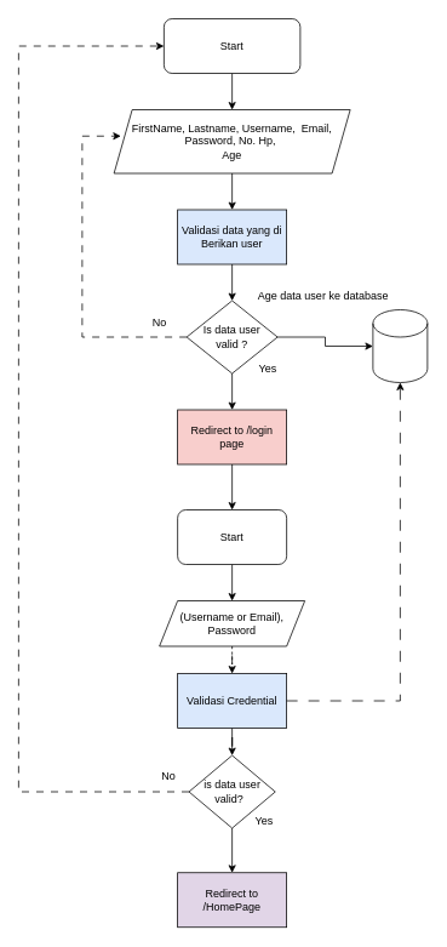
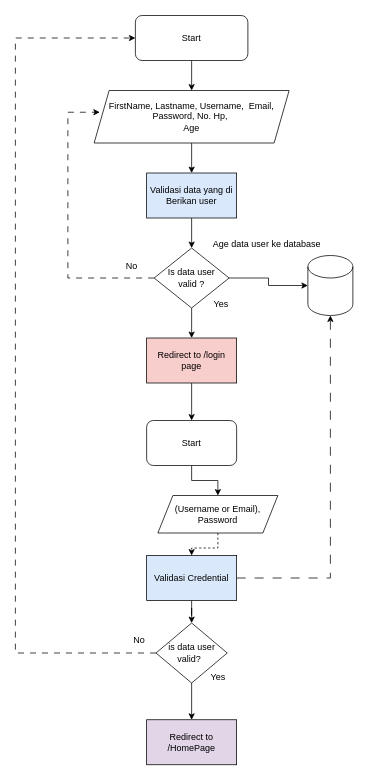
  <mxCell id="0" />
  <mxCell id="1" parent="0" />
  <mxCell id="2" style="edgeStyle=orthogonalEdgeStyle;rounded=0;orthogonalLoop=1;jettySize=auto;html=1;entryX=0.5;entryY=0;entryDx=0;entryDy=0;" edge="1" parent="1" source="3" target="5"><mxGeometry relative="1" as="geometry" /></mxCell>
  <mxCell id="3" value="Start" style="rounded=1;whiteSpace=wrap;html=1;" vertex="1" parent="1"><mxGeometry x="180" y="20" width="150" height="60" as="geometry" /></mxCell>
  <mxCell id="4" style="edgeStyle=orthogonalEdgeStyle;rounded=0;orthogonalLoop=1;jettySize=auto;html=1;entryX=0.5;entryY=0;entryDx=0;entryDy=0;" edge="1" parent="1" source="5" target="7"><mxGeometry relative="1" as="geometry" /></mxCell>
  <mxCell id="5" value="FirstName, Lastname, Username,&amp;nbsp; Email, Password, No. Hp,&amp;nbsp;&lt;br&gt;Age" style="shape=parallelogram;perimeter=parallelogramPerimeter;whiteSpace=wrap;html=1;fixedSize=1;" vertex="1" parent="1"><mxGeometry x="125" y="120" width="260" height="70" as="geometry" /></mxCell>
  <mxCell id="6" style="edgeStyle=orthogonalEdgeStyle;rounded=0;orthogonalLoop=1;jettySize=auto;html=1;entryX=0.5;entryY=0;entryDx=0;entryDy=0;" edge="1" parent="1" source="7" target="10"><mxGeometry relative="1" as="geometry" /></mxCell>
  <mxCell id="7" value="Validasi data yang di Berikan user" style="rounded=0;whiteSpace=wrap;html=1;fillColor=#dae8fc;" vertex="1" parent="1"><mxGeometry x="195" y="230" width="120" height="60" as="geometry" /></mxCell>
  <mxCell id="8" value="" style="shape=cylinder3;whiteSpace=wrap;html=1;boundedLbl=1;backgroundOutline=1;size=15;" vertex="1" parent="1"><mxGeometry x="410" y="340" width="60" height="80" as="geometry" /></mxCell>
  <mxCell id="9" style="edgeStyle=orthogonalEdgeStyle;rounded=0;orthogonalLoop=1;jettySize=auto;html=1;entryX=0.5;entryY=0;entryDx=0;entryDy=0;" edge="1" parent="1" source="10" target="16"><mxGeometry relative="1" as="geometry" /></mxCell>
  <mxCell id="10" value="Is data user&lt;br&gt;&amp;nbsp;valid ?&amp;nbsp;" style="rhombus;whiteSpace=wrap;html=1;" vertex="1" parent="1"><mxGeometry x="205" y="330" width="100" height="80" as="geometry" /></mxCell>
  <mxCell id="11" style="edgeStyle=orthogonalEdgeStyle;rounded=0;orthogonalLoop=1;jettySize=auto;html=1;entryX=0;entryY=0.5;entryDx=0;entryDy=0;entryPerimeter=0;" edge="1" parent="1" source="10" target="8"><mxGeometry relative="1" as="geometry" /></mxCell>
  <mxCell id="12" value="Yes" style="text;html=1;align=center;verticalAlign=middle;resizable=0;points=[];autosize=1;strokeColor=none;fillColor=none;" vertex="1" parent="1"><mxGeometry x="274" y="390" width="40" height="30" as="geometry" /></mxCell>
  <mxCell id="13" style="edgeStyle=elbowEdgeStyle;rounded=0;orthogonalLoop=1;jettySize=auto;html=1;entryX=0.029;entryY=0.414;entryDx=0;entryDy=0;entryPerimeter=0;dashed=1;dashPattern=8 8;" edge="1" parent="1" source="10" target="5"><mxGeometry relative="1" as="geometry"><Array as="points"><mxPoint x="90" y="270" /></Array></mxGeometry></mxCell>
  <mxCell id="14" value="No" style="text;html=1;align=center;verticalAlign=middle;resizable=0;points=[];autosize=1;strokeColor=none;fillColor=none;" vertex="1" parent="1"><mxGeometry x="155" y="340" width="40" height="30" as="geometry" /></mxCell>
  <mxCell id="15" style="edgeStyle=orthogonalEdgeStyle;rounded=0;orthogonalLoop=1;jettySize=auto;html=1;" edge="1" parent="1" source="16" target="19"><mxGeometry relative="1" as="geometry" /></mxCell>
  <mxCell id="16" value="Redirect to /login page" style="rounded=0;whiteSpace=wrap;html=1;fillColor=#f8cecc;" vertex="1" parent="1"><mxGeometry x="195" y="450" width="120" height="60" as="geometry" /></mxCell>
  <mxCell id="17" value="Age data user ke database" style="text;html=1;align=center;verticalAlign=middle;resizable=0;points=[];autosize=1;strokeColor=none;fillColor=none;" vertex="1" parent="1"><mxGeometry x="270" y="310" width="170" height="30" as="geometry" /></mxCell>
  <mxCell id="18" style="edgeStyle=orthogonalEdgeStyle;rounded=0;orthogonalLoop=1;jettySize=auto;html=1;entryX=0.5;entryY=0;entryDx=0;entryDy=0;" edge="1" parent="1" source="19" target="21"><mxGeometry relative="1" as="geometry" /></mxCell>
  <mxCell id="19" value="Start" style="rounded=1;whiteSpace=wrap;html=1;" vertex="1" parent="1"><mxGeometry x="195" y="560" width="120" height="60" as="geometry" /></mxCell>
  <mxCell id="20" style="edgeStyle=orthogonalEdgeStyle;rounded=0;orthogonalLoop=1;jettySize=auto;html=1;dashed=1;" edge="1" parent="1" source="21" target="23"><mxGeometry relative="1" as="geometry" /></mxCell>
- <mxCell id="21" value="(Username or Email), Password" style="shape=parallelogram;perimeter=parallelogramPerimeter;whiteSpace=wrap;html=1;fixedSize=1;" vertex="1" parent="1"><mxGeometry x="175" y="660" width="160" height="50" as="geometry" /></mxCell>
+ <mxCell id="21" value="(Username or Email), Password" style="shape=parallelogram;perimeter=parallelogramPerimeter;whiteSpace=wrap;html=1;fixedSize=1;" vertex="1" parent="1"><mxGeometry x="210" y="660" width="160" height="50" as="geometry" /></mxCell>
  <mxCell id="22" style="edgeStyle=orthogonalEdgeStyle;rounded=0;orthogonalLoop=1;jettySize=auto;html=1;" edge="1" parent="1" source="23" target="27"><mxGeometry relative="1" as="geometry" /></mxCell>
  <mxCell id="23" value="Validasi Credential" style="rounded=0;whiteSpace=wrap;html=1;fillColor=#dae8fc;" vertex="1" parent="1"><mxGeometry x="195" y="740" width="120" height="60" as="geometry" /></mxCell>
  <mxCell id="24" style="edgeStyle=orthogonalEdgeStyle;rounded=0;orthogonalLoop=1;jettySize=auto;html=1;entryX=0.5;entryY=1;entryDx=0;entryDy=0;entryPerimeter=0;dashed=1;dashPattern=12 12;" edge="1" parent="1" source="23" target="8"><mxGeometry relative="1" as="geometry" /></mxCell>
  <mxCell id="25" style="edgeStyle=elbowEdgeStyle;rounded=0;orthogonalLoop=1;jettySize=auto;html=1;entryX=0;entryY=0.5;entryDx=0;entryDy=0;dashed=1;dashPattern=8 8;" edge="1" parent="1" source="27" target="3"><mxGeometry relative="1" as="geometry"><Array as="points"><mxPoint x="20" y="470" /></Array></mxGeometry></mxCell>
  <mxCell id="26" style="edgeStyle=orthogonalEdgeStyle;rounded=0;orthogonalLoop=1;jettySize=auto;html=1;" edge="1" parent="1" source="27" target="29"><mxGeometry relative="1" as="geometry" /></mxCell>
  <mxCell id="27" value="is data user valid?&amp;nbsp;&amp;nbsp;" style="rhombus;whiteSpace=wrap;html=1;" vertex="1" parent="1"><mxGeometry x="207.5" y="830" width="95" height="80" as="geometry" /></mxCell>
  <mxCell id="28" value="No" style="text;html=1;align=center;verticalAlign=middle;resizable=0;points=[];autosize=1;strokeColor=none;fillColor=none;" vertex="1" parent="1"><mxGeometry x="165" y="838" width="40" height="30" as="geometry" /></mxCell>
  <mxCell id="29" value="Redirect to /HomePage" style="rounded=0;whiteSpace=wrap;html=1;fillColor=#e1d5e7;" vertex="1" parent="1"><mxGeometry x="195" y="959" width="120" height="60" as="geometry" /></mxCell>
  <mxCell id="30" value="Yes" style="text;html=1;align=center;verticalAlign=middle;resizable=0;points=[];autosize=1;strokeColor=none;fillColor=none;" vertex="1" parent="1"><mxGeometry x="270" y="888" width="40" height="30" as="geometry" /></mxCell>
